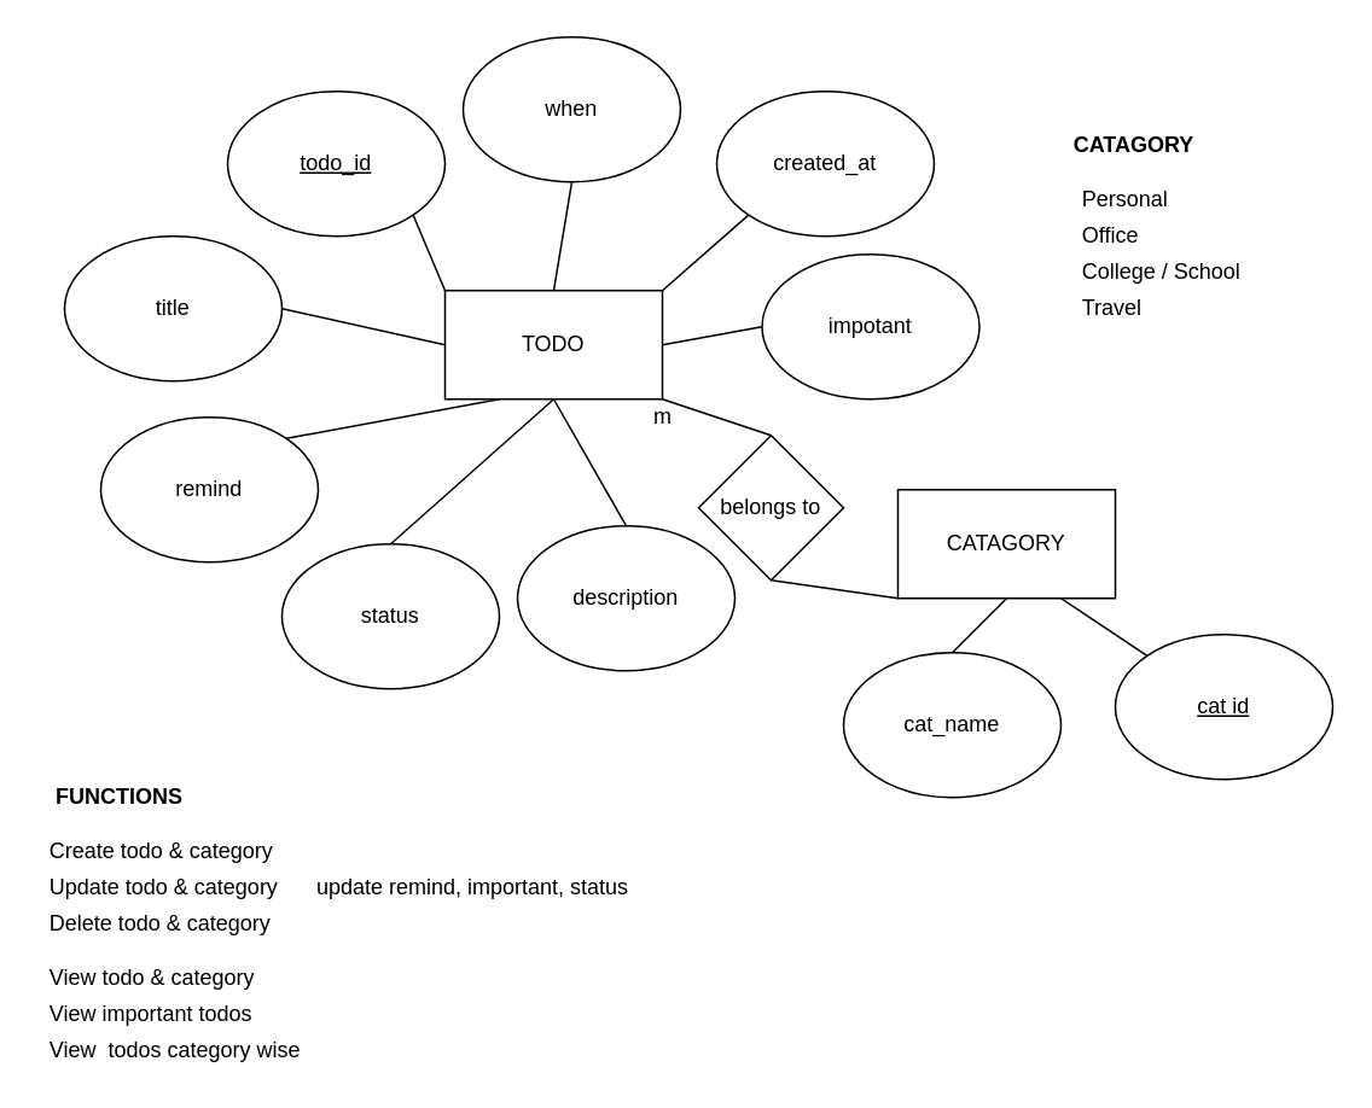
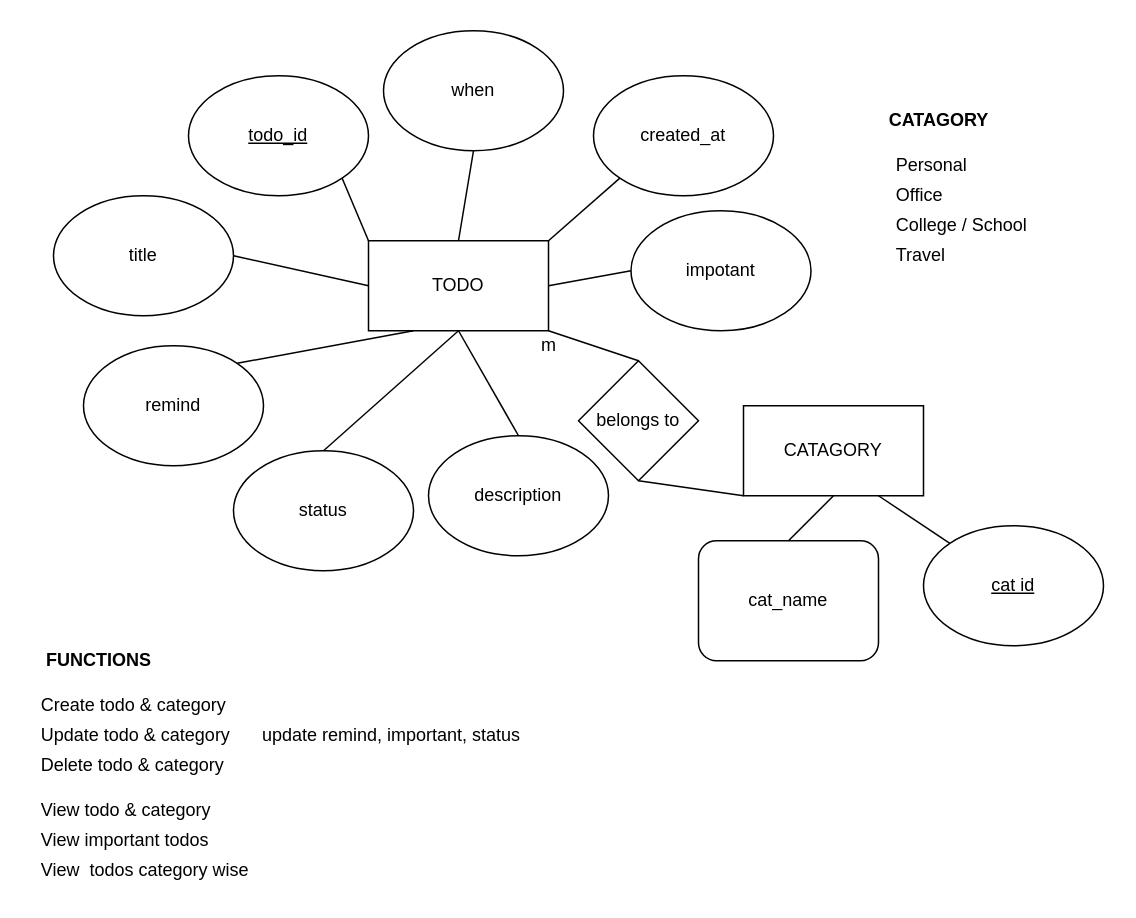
  <mxCell id="0" />
  <mxCell id="1" parent="0" />
  <mxCell id="2" value="TODO" style="rounded=0;whiteSpace=wrap;html=1;" vertex="1" parent="1"><mxGeometry x="245" y="160" width="120" height="60" as="geometry" /></mxCell>
  <mxCell id="3" value="CATAGORY" style="rounded=0;whiteSpace=wrap;html=1;" vertex="1" parent="1"><mxGeometry x="495" y="270" width="120" height="60" as="geometry" /></mxCell>
  <mxCell id="4" value="&lt;u&gt;todo_id&lt;/u&gt;" style="ellipse;whiteSpace=wrap;html=1;" vertex="1" parent="1"><mxGeometry x="125" y="50" width="120" height="80" as="geometry" /></mxCell>
  <mxCell id="5" value="when" style="ellipse;whiteSpace=wrap;html=1;" vertex="1" parent="1"><mxGeometry x="255" y="20" width="120" height="80" as="geometry" /></mxCell>
  <mxCell id="6" value="title" style="ellipse;whiteSpace=wrap;html=1;" vertex="1" parent="1"><mxGeometry x="35" y="130" width="120" height="80" as="geometry" /></mxCell>
  <mxCell id="7" value="description" style="ellipse;whiteSpace=wrap;html=1;" vertex="1" parent="1"><mxGeometry x="285" y="290" width="120" height="80" as="geometry" /></mxCell>
  <mxCell id="8" value="impotant" style="ellipse;whiteSpace=wrap;html=1;" vertex="1" parent="1"><mxGeometry x="420" y="140" width="120" height="80" as="geometry" /></mxCell>
  <mxCell id="9" value="&lt;u&gt;cat id&lt;/u&gt;" style="ellipse;whiteSpace=wrap;html=1;" vertex="1" parent="1"><mxGeometry x="615" y="350" width="120" height="80" as="geometry" /></mxCell>
- <mxCell id="10" value="cat_name" style="ellipse;whiteSpace=wrap;html=1;" vertex="1" parent="1"><mxGeometry x="465" y="360" width="120" height="80" as="geometry" /></mxCell>
+ <mxCell id="10" value="cat_name" style="whiteSpace=wrap;html=1;rounded=1;" vertex="1" parent="1"><mxGeometry x="465" y="360" width="120" height="80" as="geometry" /></mxCell>
  <mxCell id="11" value="belongs to" style="rhombus;whiteSpace=wrap;html=1;" vertex="1" parent="1"><mxGeometry x="385" y="240" width="80" height="80" as="geometry" /></mxCell>
  <mxCell id="12" value="" style="endArrow=none;html=1;rounded=0;exitX=1;exitY=1;exitDx=0;exitDy=0;entryX=0.5;entryY=0;entryDx=0;entryDy=0;" edge="1" parent="1" source="2" target="11"><mxGeometry width="50" height="50" relative="1" as="geometry"><mxPoint x="365" y="250" as="sourcePoint" /><mxPoint x="415" y="200" as="targetPoint" /></mxGeometry></mxCell>
  <mxCell id="13" value="" style="endArrow=none;html=1;rounded=0;exitX=0.5;exitY=1;exitDx=0;exitDy=0;entryX=0;entryY=1;entryDx=0;entryDy=0;" edge="1" parent="1" source="11" target="3"><mxGeometry width="50" height="50" relative="1" as="geometry"><mxPoint x="375" y="230" as="sourcePoint" /><mxPoint x="435" y="250" as="targetPoint" /></mxGeometry></mxCell>
  <mxCell id="14" value="" style="endArrow=none;html=1;rounded=0;exitX=0.5;exitY=1;exitDx=0;exitDy=0;entryX=0.5;entryY=0;entryDx=0;entryDy=0;" edge="1" parent="1" source="3" target="10"><mxGeometry width="50" height="50" relative="1" as="geometry"><mxPoint x="435" y="330" as="sourcePoint" /><mxPoint x="505" y="340" as="targetPoint" /></mxGeometry></mxCell>
  <mxCell id="15" value="" style="endArrow=none;html=1;rounded=0;exitX=0.75;exitY=1;exitDx=0;exitDy=0;entryX=0;entryY=0;entryDx=0;entryDy=0;" edge="1" parent="1" source="3" target="9"><mxGeometry width="50" height="50" relative="1" as="geometry"><mxPoint x="565" y="340" as="sourcePoint" /><mxPoint x="535" y="370" as="targetPoint" /></mxGeometry></mxCell>
  <mxCell id="16" value="" style="endArrow=none;html=1;rounded=0;exitX=0.5;exitY=1;exitDx=0;exitDy=0;entryX=0.5;entryY=0;entryDx=0;entryDy=0;" edge="1" parent="1" source="2" target="7"><mxGeometry width="50" height="50" relative="1" as="geometry"><mxPoint x="375" y="230" as="sourcePoint" /><mxPoint x="435" y="250" as="targetPoint" /></mxGeometry></mxCell>
  <mxCell id="17" value="" style="endArrow=none;html=1;rounded=0;exitX=0;exitY=0.5;exitDx=0;exitDy=0;entryX=1;entryY=0.5;entryDx=0;entryDy=0;" edge="1" parent="1" source="2" target="6"><mxGeometry width="50" height="50" relative="1" as="geometry"><mxPoint x="315" y="230" as="sourcePoint" /><mxPoint x="275" y="260" as="targetPoint" /></mxGeometry></mxCell>
  <mxCell id="18" value="" style="endArrow=none;html=1;rounded=0;exitX=0;exitY=0;exitDx=0;exitDy=0;entryX=1;entryY=1;entryDx=0;entryDy=0;" edge="1" parent="1" source="2" target="4"><mxGeometry width="50" height="50" relative="1" as="geometry"><mxPoint x="255" y="200" as="sourcePoint" /><mxPoint x="215" y="210" as="targetPoint" /></mxGeometry></mxCell>
  <mxCell id="19" value="" style="endArrow=none;html=1;rounded=0;exitX=0.5;exitY=0;exitDx=0;exitDy=0;entryX=0.5;entryY=1;entryDx=0;entryDy=0;" edge="1" parent="1" source="2" target="5"><mxGeometry width="50" height="50" relative="1" as="geometry"><mxPoint x="255" y="170" as="sourcePoint" /><mxPoint x="237.426" y="128.284" as="targetPoint" /></mxGeometry></mxCell>
  <mxCell id="20" value="" style="endArrow=none;html=1;rounded=0;exitX=1;exitY=0.5;exitDx=0;exitDy=0;entryX=0;entryY=0.5;entryDx=0;entryDy=0;" edge="1" parent="1" source="2" target="8"><mxGeometry width="50" height="50" relative="1" as="geometry"><mxPoint x="315" y="170" as="sourcePoint" /><mxPoint x="345" y="140" as="targetPoint" /></mxGeometry></mxCell>
  <mxCell id="21" value="remind" style="ellipse;whiteSpace=wrap;html=1;" vertex="1" parent="1"><mxGeometry x="55" y="230" width="120" height="80" as="geometry" /></mxCell>
  <mxCell id="22" value="" style="endArrow=none;html=1;rounded=0;exitX=1;exitY=0;exitDx=0;exitDy=0;entryX=0.25;entryY=1;entryDx=0;entryDy=0;" edge="1" parent="1" source="21" target="2"><mxGeometry width="50" height="50" relative="1" as="geometry"><mxPoint x="205" y="280" as="sourcePoint" /><mxPoint x="255" y="230" as="targetPoint" /></mxGeometry></mxCell>
  <mxCell id="23" value="created_at" style="ellipse;whiteSpace=wrap;html=1;" vertex="1" parent="1"><mxGeometry x="395" y="50" width="120" height="80" as="geometry" /></mxCell>
  <mxCell id="24" value="" style="endArrow=none;html=1;rounded=0;exitX=1;exitY=0;exitDx=0;exitDy=0;entryX=0;entryY=1;entryDx=0;entryDy=0;" edge="1" parent="1" source="2" target="23"><mxGeometry width="50" height="50" relative="1" as="geometry"><mxPoint x="375" y="200" as="sourcePoint" /><mxPoint x="430" y="190" as="targetPoint" /></mxGeometry></mxCell>
  <mxCell id="25" value="m" style="text;html=1;align=center;verticalAlign=middle;resizable=0;points=[];autosize=1;strokeColor=none;fillColor=none;" vertex="1" parent="1"><mxGeometry x="350" y="220" width="30" height="20" as="geometry" /></mxCell>
  <mxCell id="26" value="&lt;span style=&quot;&quot;&gt;&lt;b&gt;CATAGORY&lt;/b&gt;&lt;/span&gt;" style="text;html=1;align=center;verticalAlign=middle;resizable=0;points=[];autosize=1;strokeColor=none;fillColor=none;" vertex="1" parent="1"><mxGeometry x="585" y="70" width="80" height="20" as="geometry" /></mxCell>
  <mxCell id="27" value="Personal" style="text;html=1;align=left;verticalAlign=middle;resizable=0;points=[];autosize=1;strokeColor=none;fillColor=none;" vertex="1" parent="1"><mxGeometry x="595" y="100" width="60" height="20" as="geometry" /></mxCell>
  <mxCell id="28" value="Office" style="text;html=1;align=left;verticalAlign=middle;resizable=0;points=[];autosize=1;strokeColor=none;fillColor=none;" vertex="1" parent="1"><mxGeometry x="595" y="120" width="50" height="20" as="geometry" /></mxCell>
  <mxCell id="29" value="College / School" style="text;html=1;align=left;verticalAlign=middle;resizable=0;points=[];autosize=1;strokeColor=none;fillColor=none;" vertex="1" parent="1"><mxGeometry x="595" y="140" width="100" height="20" as="geometry" /></mxCell>
  <mxCell id="30" value="Travel" style="text;html=1;align=left;verticalAlign=middle;resizable=0;points=[];autosize=1;strokeColor=none;fillColor=none;" vertex="1" parent="1"><mxGeometry x="595" y="160" width="50" height="20" as="geometry" /></mxCell>
  <mxCell id="31" value="status" style="ellipse;whiteSpace=wrap;html=1;" vertex="1" parent="1"><mxGeometry x="155" y="300" width="120" height="80" as="geometry" /></mxCell>
  <mxCell id="32" value="" style="endArrow=none;html=1;rounded=0;exitX=0.5;exitY=0;exitDx=0;exitDy=0;entryX=0.5;entryY=1;entryDx=0;entryDy=0;" edge="1" parent="1" source="31" target="2"><mxGeometry width="50" height="50" relative="1" as="geometry"><mxPoint x="215" y="300" as="sourcePoint" /><mxPoint x="265" y="250" as="targetPoint" /></mxGeometry></mxCell>
  <mxCell id="33" value="&lt;b&gt;FUNCTIONS&lt;/b&gt;" style="text;html=1;align=center;verticalAlign=middle;resizable=0;points=[];autosize=1;strokeColor=none;fillColor=none;" vertex="1" parent="1"><mxGeometry x="20" y="430" width="90" height="20" as="geometry" /></mxCell>
  <mxCell id="34" value="Create todo &amp;amp; category" style="text;html=1;align=left;verticalAlign=middle;resizable=0;points=[];autosize=1;strokeColor=none;fillColor=none;" vertex="1" parent="1"><mxGeometry x="25" y="460" width="140" height="20" as="geometry" /></mxCell>
  <mxCell id="35" value="Update todo &amp;amp; category" style="text;html=1;align=left;verticalAlign=middle;resizable=0;points=[];autosize=1;strokeColor=none;fillColor=none;" vertex="1" parent="1"><mxGeometry x="25" y="480" width="140" height="20" as="geometry" /></mxCell>
  <mxCell id="36" value="Delete todo &amp;amp; category" style="text;html=1;align=left;verticalAlign=middle;resizable=0;points=[];autosize=1;strokeColor=none;fillColor=none;" vertex="1" parent="1"><mxGeometry x="25" y="500" width="140" height="20" as="geometry" /></mxCell>
  <mxCell id="37" value="View todo &amp;amp; category" style="text;html=1;align=left;verticalAlign=middle;resizable=0;points=[];autosize=1;strokeColor=none;fillColor=none;" vertex="1" parent="1"><mxGeometry x="25" y="530" width="130" height="20" as="geometry" /></mxCell>
  <mxCell id="38" value="View important todos" style="text;html=1;align=left;verticalAlign=middle;resizable=0;points=[];autosize=1;strokeColor=none;fillColor=none;" vertex="1" parent="1"><mxGeometry x="25" y="550" width="130" height="20" as="geometry" /></mxCell>
  <mxCell id="39" value="View&amp;nbsp; todos category wise" style="text;html=1;align=left;verticalAlign=middle;resizable=0;points=[];autosize=1;strokeColor=none;fillColor=none;" vertex="1" parent="1"><mxGeometry x="25" y="570" width="150" height="20" as="geometry" /></mxCell>
  <mxCell id="40" value="update remind, important, status" style="text;html=1;align=center;verticalAlign=middle;resizable=0;points=[];autosize=1;strokeColor=none;fillColor=none;" vertex="1" parent="1"><mxGeometry x="165" y="480" width="190" height="20" as="geometry" /></mxCell>
